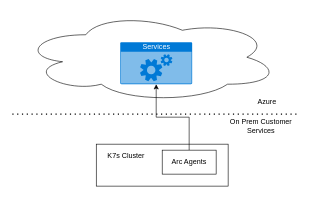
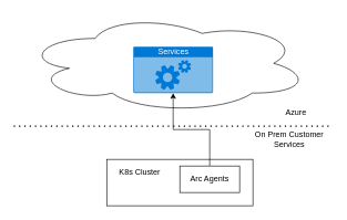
  <mxCell id="0" />
  <mxCell id="1" parent="0" />
  <mxCell id="2" value="" style="endArrow=none;dashed=1;html=1;dashPattern=1 3;strokeWidth=2;" edge="1" parent="1"><mxGeometry width="50" height="50" relative="1" as="geometry"><mxPoint x="20" y="190" as="sourcePoint" /><mxPoint x="500" y="190" as="targetPoint" /></mxGeometry></mxCell>
  <mxCell id="3" value="" style="ellipse;shape=cloud;whiteSpace=wrap;html=1;" vertex="1" parent="1"><mxGeometry x="35" y="20" width="430" height="150" as="geometry" /></mxCell>
  <mxCell id="4" value="On Prem Customer Services" style="text;html=1;strokeColor=none;fillColor=none;align=center;verticalAlign=middle;whiteSpace=wrap;rounded=0;" vertex="1" parent="1"><mxGeometry x="370" y="200" width="130" height="20" as="geometry" /></mxCell>
  <mxCell id="5" value="Azure" style="text;html=1;strokeColor=none;fillColor=none;align=center;verticalAlign=middle;whiteSpace=wrap;rounded=0;" vertex="1" parent="1"><mxGeometry x="400" y="160" width="90" height="20" as="geometry" /></mxCell>
  <mxCell id="6" value="Services" style="html=1;strokeColor=none;fillColor=#0079D6;labelPosition=center;verticalLabelPosition=middle;verticalAlign=top;align=center;fontSize=12;outlineConnect=0;spacingTop=-6;fontColor=#FFFFFF;sketch=0;shape=mxgraph.sitemap.services;" vertex="1" parent="1"><mxGeometry x="200" y="70" width="120" height="70" as="geometry" /></mxCell>
  <mxCell id="7" value="" style="rounded=0;whiteSpace=wrap;html=1;" vertex="1" parent="1"><mxGeometry x="160" y="240" width="220" height="70" as="geometry" /></mxCell>
  <mxCell id="8" value="" style="edgeStyle=orthogonalEdgeStyle;rounded=0;orthogonalLoop=1;jettySize=auto;html=1;entryX=0.5;entryY=1;entryDx=0;entryDy=0;entryPerimeter=0;" edge="1" parent="1" source="9" target="6"><mxGeometry relative="1" as="geometry" /></mxCell>
  <mxCell id="9" value="Arc Agents" style="rounded=0;whiteSpace=wrap;html=1;" vertex="1" parent="1"><mxGeometry x="270" y="250" width="90" height="40" as="geometry" /></mxCell>
- <mxCell id="10" value="K7s Cluster" style="text;html=1;strokeColor=none;fillColor=none;align=center;verticalAlign=middle;whiteSpace=wrap;rounded=0;" vertex="1" parent="1"><mxGeometry x="170" y="250" width="80" height="20" as="geometry" /></mxCell>
+ <mxCell id="10" value="K8s Cluster" style="text;html=1;strokeColor=none;fillColor=none;align=center;verticalAlign=middle;whiteSpace=wrap;rounded=0;" vertex="1" parent="1"><mxGeometry x="170" y="250" width="80" height="20" as="geometry" /></mxCell>
